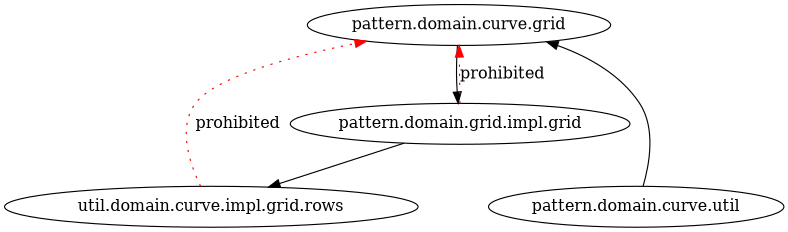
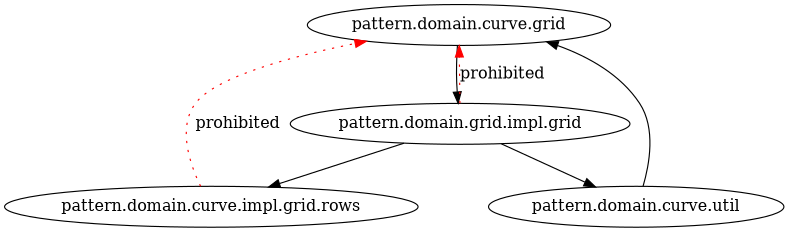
  digraph {
    rankdir=TB
    n1 [label="pattern.domain.curve.grid"]
    n2 [label="pattern.domain.grid.impl.grid"]
-   n3 [label="util.domain.curve.impl.grid.rows"]
+   n3 [label="pattern.domain.curve.impl.grid.rows"]
    n4 [label="pattern.domain.curve.util"]
    subgraph sub_1 {
      n1
      n2
      n3
    }
    n1 -> n2
    n2 -> n1 [color=red label=prohibited style=dotted]
    n2 -> n3
+   n2 -> n4
    n3 -> n1 [color=red label=prohibited style=dotted]
    n4 -> n1
  }
